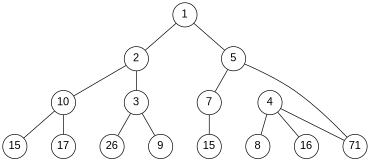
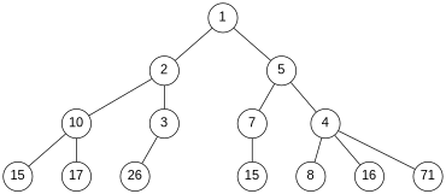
  graph {
    fontname="Liberation Sans"
    nodesep=0.5
    ranksep=0.4
    node [fixedsize=shape fontname="Liberation Sans" fontsize=16 shape=circle]
    edge [fontname="Liberation Sans"]
    n1 [label=1]
    n2 [label=2]
    n3 [label=5]
    n4 [label=10]
    n5 [label=3]
    n6 [label=7]
    n7 [label=4]
    n8 [label=15]
    n9 [label=17]
    n10 [label=26]
-   n11 [label=9]
    n12 [label=15]
    n13 [label=8]
    n14 [label=16]
    n15 [label=71]
    n1 -- n2
    n1 -- n3
    n2 -- n4
    n2 -- n5
    n3 -- n6
-   n3 -- n15
+   n3 -- n7
    n4 -- n8
    n4 -- n9
    n5 -- n10
-   n5 -- n11
    n6 -- n12
    n7 -- n13
    n7 -- n14
    n7 -- n15
  }
